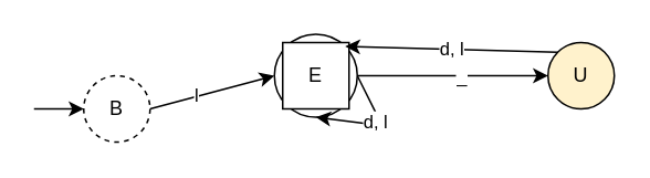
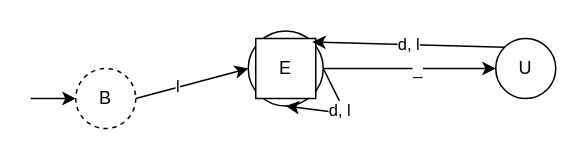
  <mxCell id="0" />
  <mxCell id="1" parent="0" />
  <mxCell id="2" style="edgeStyle=none;html=1;exitX=1;exitY=0.5;exitDx=0;exitDy=0;" edge="1" parent="1" source="4"><mxGeometry relative="1" as="geometry"><mxPoint x="330" y="45" as="targetPoint" /></mxGeometry></mxCell>
  <mxCell id="3" value="_" style="edgeLabel;html=1;align=center;verticalAlign=middle;resizable=0;points=[];" vertex="1" connectable="0" parent="2"><mxGeometry x="0.085" relative="1" as="geometry"><mxPoint as="offset" /></mxGeometry></mxCell>
  <mxCell id="4" value="" style="ellipse;whiteSpace=wrap;html=1;aspect=fixed;" vertex="1" parent="1"><mxGeometry x="165" y="20" width="50" height="50" as="geometry" /></mxCell>
  <mxCell id="5" style="edgeStyle=none;html=1;startArrow=classic;startFill=1;endArrow=none;endFill=0;exitX=0;exitY=0.5;exitDx=0;exitDy=0;" edge="1" parent="1" source="8"><mxGeometry relative="1" as="geometry"><mxPoint x="20" y="65" as="targetPoint" /><mxPoint x="40" y="65" as="sourcePoint" /></mxGeometry></mxCell>
  <mxCell id="6" style="edgeStyle=none;html=1;exitX=1;exitY=0.5;exitDx=0;exitDy=0;entryX=0;entryY=0.5;entryDx=0;entryDy=0;" edge="1" parent="1" source="8" target="4"><mxGeometry relative="1" as="geometry"><mxPoint x="150" y="45" as="targetPoint" /></mxGeometry></mxCell>
  <mxCell id="7" value="l" style="edgeLabel;html=1;align=center;verticalAlign=middle;resizable=0;points=[];" vertex="1" connectable="0" parent="6"><mxGeometry x="-0.252" y="1" relative="1" as="geometry"><mxPoint as="offset" /></mxGeometry></mxCell>
  <mxCell id="8" value="B" style="ellipse;whiteSpace=wrap;html=1;aspect=fixed;dashed=1;" vertex="1" parent="1"><mxGeometry x="50" y="45" width="40" height="40" as="geometry" /></mxCell>
  <mxCell id="9" value="E" style="whiteSpace=wrap;html=1;aspect=fixed;rounded=0;" vertex="1" parent="1"><mxGeometry x="170" y="25" width="40" height="40" as="geometry" /></mxCell>
  <mxCell id="10" style="edgeStyle=none;html=1;exitX=1;exitY=0.5;exitDx=0;exitDy=0;entryX=0.5;entryY=1;entryDx=0;entryDy=0;" edge="1" parent="1" source="4" target="4"><mxGeometry relative="1" as="geometry"><Array as="points"><mxPoint x="230" y="75" /></Array></mxGeometry></mxCell>
  <mxCell id="11" value="d, l" style="edgeLabel;html=1;align=center;verticalAlign=middle;resizable=0;points=[];" vertex="1" connectable="0" parent="10"><mxGeometry x="0.038" y="-2" relative="1" as="geometry"><mxPoint as="offset" /></mxGeometry></mxCell>
  <mxCell id="12" value="d, l" style="edgeStyle=none;html=1;entryX=1;entryY=0;entryDx=0;entryDy=0;exitX=0;exitY=0;exitDx=0;exitDy=0;" edge="1" parent="1" source="13" target="4"><mxGeometry relative="1" as="geometry" /></mxCell>
- <mxCell id="13" value="U" style="ellipse;whiteSpace=wrap;html=1;aspect=fixed;fillColor=#fff2cc;" vertex="1" parent="1"><mxGeometry x="330" y="25" width="40" height="40" as="geometry" /></mxCell>
+ <mxCell id="13" value="U" style="ellipse;whiteSpace=wrap;html=1;aspect=fixed;" vertex="1" parent="1"><mxGeometry x="330" y="25" width="40" height="40" as="geometry" /></mxCell>
